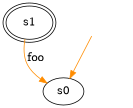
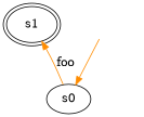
  digraph {
    rankdir=TB
    edge [color=darkorange]
    s1 [peripheries=2]
    s0
    _start_ [style=invis]
-   s1 -> s0 [label=foo]
+   s0 -> s1 [label=foo]
    _start_ -> s0
  }
